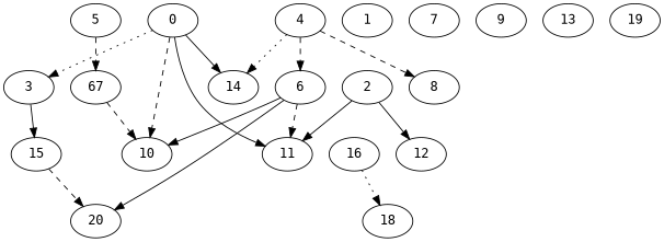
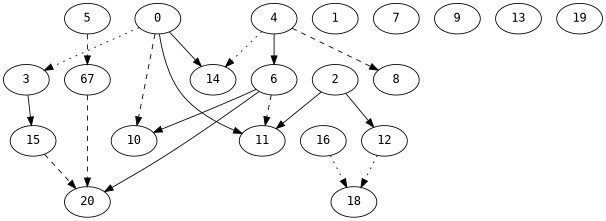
  digraph {
    fontname="DejaVu Sans Mono"
    node [Weight=3 fontname="DejaVu Sans Mono"]
    edge [Weight=11 fontname="DejaVu Sans Mono" style=solid]
    3 [Weight=5]
    0
    10 [Weight=4]
    11 [Weight=10]
    14
    15 [Weight=9]
    20 [Weight=8]
    1
    2 [Weight=4]
    12 [Weight=8]
    18 [Weight=2]
    4 [Weight=5]
    6 [Weight=8]
    8 [Weight=8]
    5 [Weight=7]
    n16 [Weight=9 label=67]
    7
    9 [Weight=5]
    13 [Weight=10]
    16 [Weight=7]
    19 [Weight=4]
    3 -> 15 [Weight=9]
    0 -> 3 [Weight=3 style=dotted]
    0 -> 10 [Weight=4 style=dashed]
    0 -> 11 [Weight=9]
    0 -> 14 [Weight=6]
    15 -> 20 [style=dashed]
    2 -> 11 [Weight=8]
    2 -> 12 [Weight=2]
+   12 -> 18 [Weight=3 style=dotted]
    4 -> 14 [style=dotted]
-   4 -> 6 [Weight=4 style=dashed]
+   4 -> 6 [Weight=4]
    4 -> 8 [Weight=9 style=dashed]
    6 -> 10 [Weight=7]
    6 -> 11 [style=dashed]
    6 -> 20 [Weight=3]
    5 -> n16 [Weight=4 style=dashed]
-   n16 -> 10 [Weight=8 style=dashed]
+   n16 -> 20 [Weight=8 style=dashed]
    16 -> 18 [style=dotted]
  }
